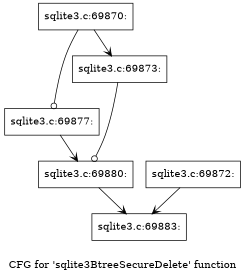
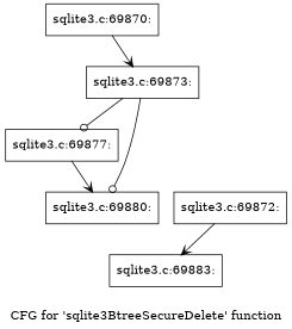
  digraph {
    label="CFG for 'sqlite3BtreeSecureDelete' function"
    node [shape=record]
    edge [arrowhead=vee]
    n1 [label="{sqlite3.c:69870:}"]
    n2 [label="{sqlite3.c:69873:}"]
    n3 [label="{sqlite3.c:69872:}"]
    n4 [label="{sqlite3.c:69883:}"]
    n5 [label="{sqlite3.c:69877:}"]
    n6 [label="{sqlite3.c:69880:}"]
    n1 -> n2
-   n1 -> n5 [arrowhead=odot]
+   n2 -> n5 [arrowhead=odot]
    n2 -> n6 [arrowhead=odot]
    n3 -> n4
    n5 -> n6
-   n6 -> n4
  }
